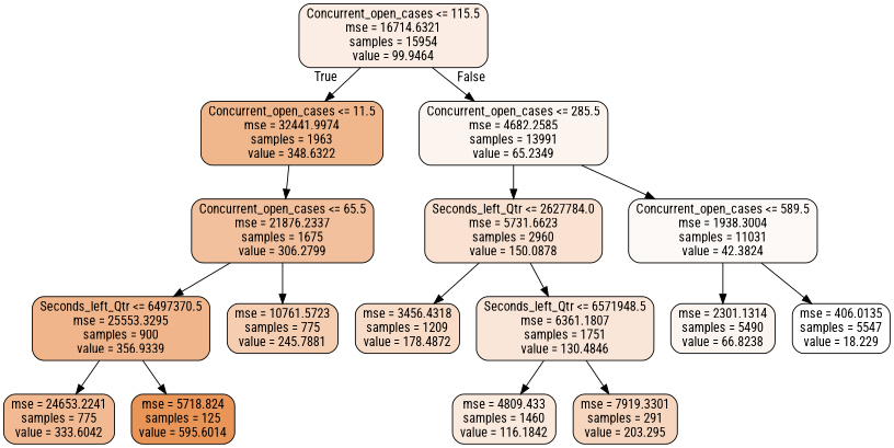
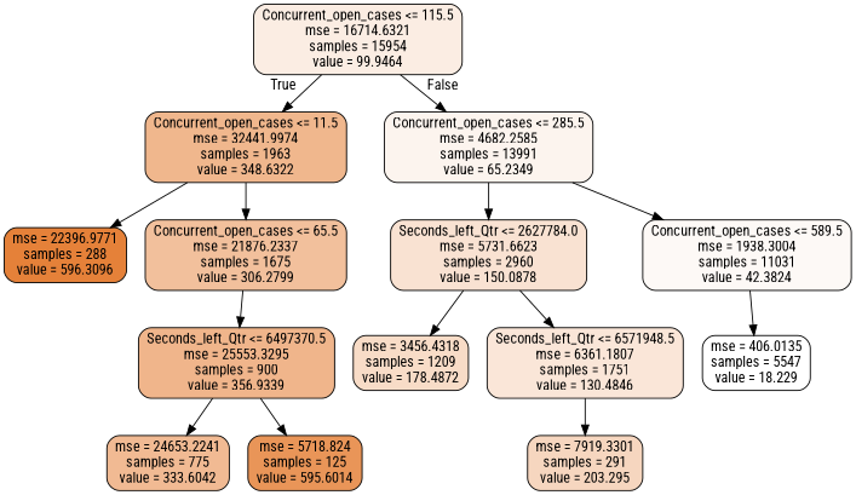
  digraph {
    fontname="Roboto Condensed"
    node [color=black fillcolor="#e5813915" fontname="Roboto Condensed" shape=box style="filled, rounded"]
    edge [fontname="Roboto Condensed"]
    n1 [fillcolor="#e5813924" label="Concurrent_open_cases <= 115.5\nmse = 16714.6321\nsamples = 15954\nvalue = 99.9464"]
    n2 [fillcolor="#e5813992" label="Concurrent_open_cases <= 11.5\nmse = 32441.9974\nsamples = 1963\nvalue = 348.6322"]
    n3 [label="Concurrent_open_cases <= 285.5\nmse = 4682.2585\nsamples = 13991\nvalue = 65.2349"]
+   n4 [fillcolor="#e58139ff" label="mse = 22396.9771\nsamples = 288\nvalue = 596.3096"]
    n5 [fillcolor="#e581397f" label="Concurrent_open_cases <= 65.5\nmse = 21876.2337\nsamples = 1675\nvalue = 306.2799"]
    n6 [fillcolor="#e581393a" label="Seconds_left_Qtr <= 2627784.0\nmse = 5731.6623\nsamples = 2960\nvalue = 150.0878"]
    n7 [fillcolor="#e581390b" label="Concurrent_open_cases <= 589.5\nmse = 1938.3004\nsamples = 11031\nvalue = 42.3824"]
    n8 [fillcolor="#e5813995" label="Seconds_left_Qtr <= 6497370.5\nmse = 25553.3295\nsamples = 900\nvalue = 356.9339"]
-   n9 [fillcolor="#e5813964" label="mse = 10761.5723\nsamples = 775\nvalue = 245.7881"]
    n10 [fillcolor="#e581398b" label="mse = 24653.2241\nsamples = 775\nvalue = 333.6042"]
    n11 [fillcolor="#e58139d7" label="mse = 5718.824\nsamples = 125\nvalue = 595.6014"]
    n12 [fillcolor="#e5813947" label="mse = 3456.4318\nsamples = 1209\nvalue = 178.4872"]
    n13 [fillcolor="#e5813932" label="Seconds_left_Qtr <= 6571948.5\nmse = 6361.1807\nsamples = 1751\nvalue = 130.4846"]
-   n14 [label="mse = 2301.1314\nsamples = 5490\nvalue = 66.8238"]
    n15 [fillcolor="#e5813900" label="mse = 406.0135\nsamples = 5547\nvalue = 18.229"]
-   n16 [fillcolor="#e581392b" label="mse = 4809.433\nsamples = 1460\nvalue = 116.1842"]
    n17 [fillcolor="#e5813952" label="mse = 7919.3301\nsamples = 291\nvalue = 203.295"]
    n1 -> n2 [headlabel=True labelangle=45 labeldistance=2.5]
    n1 -> n3 [headlabel=False labelangle=-45 labeldistance=2.5]
+   n2 -> n4
    n2 -> n5
    n3 -> n6
    n3 -> n7
    n5 -> n8
-   n5 -> n9
    n6 -> n12
    n6 -> n13
-   n7 -> n14
    n7 -> n15
    n8 -> n10
    n8 -> n11
-   n13 -> n16
    n13 -> n17
  }
